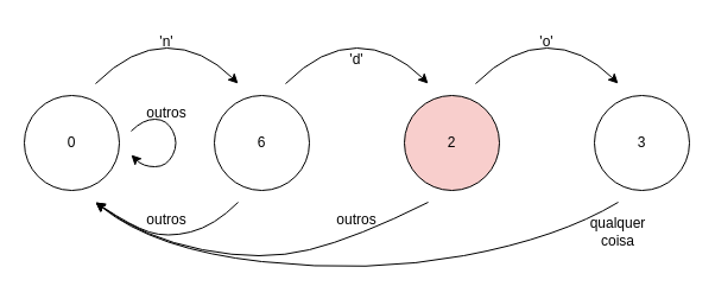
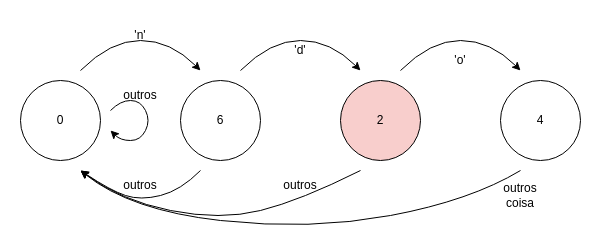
  <mxCell id="0" />
  <mxCell id="1" parent="0" />
  <mxCell id="2" value="0" style="ellipse;whiteSpace=wrap;html=1;aspect=fixed;" vertex="1" parent="1"><mxGeometry x="20" y="80" width="80" height="80" as="geometry" /></mxCell>
  <mxCell id="3" value="6" style="ellipse;whiteSpace=wrap;html=1;aspect=fixed;" vertex="1" parent="1"><mxGeometry x="180" y="80" width="80" height="80" as="geometry" /></mxCell>
  <mxCell id="4" value="2" style="ellipse;whiteSpace=wrap;html=1;aspect=fixed;fillColor=#f8cecc;" vertex="1" parent="1"><mxGeometry x="340" y="80" width="80" height="80" as="geometry" /></mxCell>
- <mxCell id="5" value="3" style="ellipse;whiteSpace=wrap;html=1;aspect=fixed;" vertex="1" parent="1"><mxGeometry x="500" y="80" width="80" height="80" as="geometry" /></mxCell>
+ <mxCell id="5" value="4" style="ellipse;whiteSpace=wrap;html=1;aspect=fixed;" vertex="1" parent="1"><mxGeometry x="500" y="80" width="80" height="80" as="geometry" /></mxCell>
  <mxCell id="6" value="" style="curved=1;endArrow=classic;html=1;rounded=0;" edge="1" parent="1"><mxGeometry width="50" height="50" relative="1" as="geometry"><mxPoint x="80" y="70" as="sourcePoint" /><mxPoint x="200" y="70" as="targetPoint" /><Array as="points"><mxPoint x="110" y="40" /><mxPoint x="170" y="40" /></Array></mxGeometry></mxCell>
  <mxCell id="7" value="'n'" style="text;html=1;strokeColor=none;fillColor=none;align=center;verticalAlign=middle;whiteSpace=wrap;rounded=0;" vertex="1" parent="1"><mxGeometry x="110" y="20" width="60" height="30" as="geometry" /></mxCell>
  <mxCell id="8" value="" style="curved=1;endArrow=classic;html=1;rounded=0;" edge="1" parent="1"><mxGeometry width="50" height="50" relative="1" as="geometry"><mxPoint x="110" y="110" as="sourcePoint" /><mxPoint x="110" y="130" as="targetPoint" /><Array as="points"><mxPoint x="120" y="100" /><mxPoint x="140" y="100" /><mxPoint x="150" y="120" /><mxPoint x="140" y="140" /><mxPoint x="120" y="140" /></Array></mxGeometry></mxCell>
  <mxCell id="9" value="outros" style="text;html=1;strokeColor=none;fillColor=none;align=center;verticalAlign=middle;whiteSpace=wrap;rounded=0;" vertex="1" parent="1"><mxGeometry x="110" y="80" width="60" height="30" as="geometry" /></mxCell>
  <mxCell id="10" value="" style="curved=1;endArrow=classic;html=1;rounded=0;" edge="1" parent="1"><mxGeometry width="50" height="50" relative="1" as="geometry"><mxPoint x="240" y="70" as="sourcePoint" /><mxPoint x="360" y="70" as="targetPoint" /><Array as="points"><mxPoint x="270" y="40" /><mxPoint x="330" y="40" /></Array></mxGeometry></mxCell>
  <mxCell id="11" value="'d'" style="text;html=1;strokeColor=none;fillColor=none;align=center;verticalAlign=middle;whiteSpace=wrap;rounded=0;" vertex="1" parent="1"><mxGeometry x="270" y="35" width="60" height="30" as="geometry" /></mxCell>
  <mxCell id="12" value="" style="curved=1;endArrow=classic;html=1;rounded=0;" edge="1" parent="1"><mxGeometry width="50" height="50" relative="1" as="geometry"><mxPoint x="200" y="170" as="sourcePoint" /><mxPoint x="80" y="170" as="targetPoint" /><Array as="points"><mxPoint x="180" y="190" /><mxPoint x="140" y="200" /><mxPoint x="110" y="190" /></Array></mxGeometry></mxCell>
  <mxCell id="13" value="outros" style="text;html=1;strokeColor=none;fillColor=none;align=center;verticalAlign=middle;whiteSpace=wrap;rounded=0;" vertex="1" parent="1"><mxGeometry x="110" y="170" width="60" height="30" as="geometry" /></mxCell>
  <mxCell id="14" value="" style="curved=1;endArrow=classic;html=1;rounded=0;" edge="1" parent="1"><mxGeometry width="50" height="50" relative="1" as="geometry"><mxPoint x="400" y="70" as="sourcePoint" /><mxPoint x="520" y="70" as="targetPoint" /><Array as="points"><mxPoint x="430" y="40" /><mxPoint x="490" y="40" /></Array></mxGeometry></mxCell>
- <mxCell id="15" value="'o'" style="text;html=1;strokeColor=none;fillColor=none;align=center;verticalAlign=middle;whiteSpace=wrap;rounded=0;" vertex="1" parent="1"><mxGeometry x="430" y="20" width="60" height="30" as="geometry" /></mxCell>
+ <mxCell id="15" value="'o'" style="text;html=1;strokeColor=none;fillColor=none;align=center;verticalAlign=middle;whiteSpace=wrap;rounded=0;" vertex="1" parent="1"><mxGeometry x="430" y="45" width="60" height="30" as="geometry" /></mxCell>
  <mxCell id="16" value="" style="curved=1;endArrow=classic;html=1;rounded=0;" edge="1" parent="1"><mxGeometry width="50" height="50" relative="1" as="geometry"><mxPoint x="360" y="170" as="sourcePoint" /><mxPoint x="80" y="170" as="targetPoint" /><Array as="points"><mxPoint x="300" y="200" /><mxPoint x="220" y="220" /><mxPoint x="120" y="200" /></Array></mxGeometry></mxCell>
  <mxCell id="17" value="" style="curved=1;endArrow=classic;html=1;rounded=0;" edge="1" parent="1"><mxGeometry width="50" height="50" relative="1" as="geometry"><mxPoint x="520" y="170" as="sourcePoint" /><mxPoint x="80" y="170" as="targetPoint" /><Array as="points"><mxPoint x="470" y="200" /><mxPoint x="310" y="230" /><mxPoint x="130" y="210" /></Array></mxGeometry></mxCell>
  <mxCell id="18" value="outros" style="text;html=1;strokeColor=none;fillColor=none;align=center;verticalAlign=middle;whiteSpace=wrap;rounded=0;" vertex="1" parent="1"><mxGeometry x="270" y="170" width="60" height="30" as="geometry" /></mxCell>
- <mxCell id="19" value="qualquer coisa" style="text;html=1;strokeColor=none;fillColor=none;align=center;verticalAlign=middle;whiteSpace=wrap;rounded=0;" vertex="1" parent="1"><mxGeometry x="490" y="180" width="60" height="30" as="geometry" /></mxCell>
+ <mxCell id="19" value="outros coisa" style="text;html=1;strokeColor=none;fillColor=none;align=center;verticalAlign=middle;whiteSpace=wrap;rounded=0;" vertex="1" parent="1"><mxGeometry x="490" y="180" width="60" height="30" as="geometry" /></mxCell>
